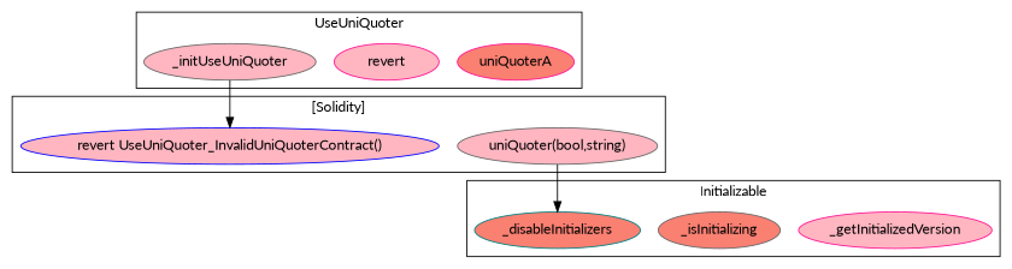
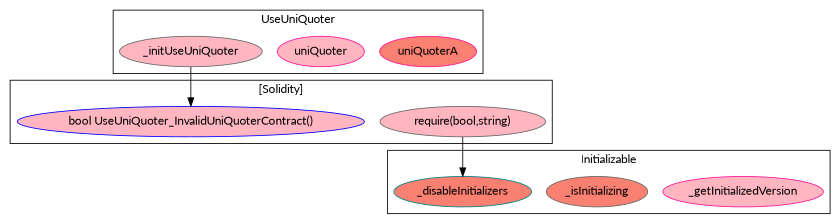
  strict digraph {
    fontname=Lato
    node [color=deeppink fillcolor=lightpink fontname=Lato style=filled]
    edge [fontname=Lato]
    n1 [fillcolor=salmon label=uniQuoterA]
-   n2 [label=revert]
+   n2 [label=uniQuoter]
    n3 [color=gray40 label=_initUseUniQuoter]
    n4 [label=_getInitializedVersion]
    n5 [color=gray40 fillcolor=salmon label=_isInitializing]
    n6 [color=teal fillcolor=salmon label=_disableInitializers]
-   "require(bool,string)" [color=gray40 label="uniQuoter(bool,string)"]
-   "revert UseUniQuoter_InvalidUniQuoterContract()" [color=blue]
+   "require(bool,string)" [color=gray40]
+   "revert UseUniQuoter_InvalidUniQuoterContract()" [color=blue label="bool UseUniQuoter_InvalidUniQuoterContract()"]
    subgraph cluster_1 {
      label=UseUniQuoter
      n1
      n2
      n3
    }
    subgraph cluster_2 {
      label=Initializable
      n4
      n5
      n6
    }
    subgraph cluster_3 {
      label="[Solidity]"
      "require(bool,string)"
      "revert UseUniQuoter_InvalidUniQuoterContract()"
    }
    n3 -> "revert UseUniQuoter_InvalidUniQuoterContract()"
    "require(bool,string)" -> n6
  }
